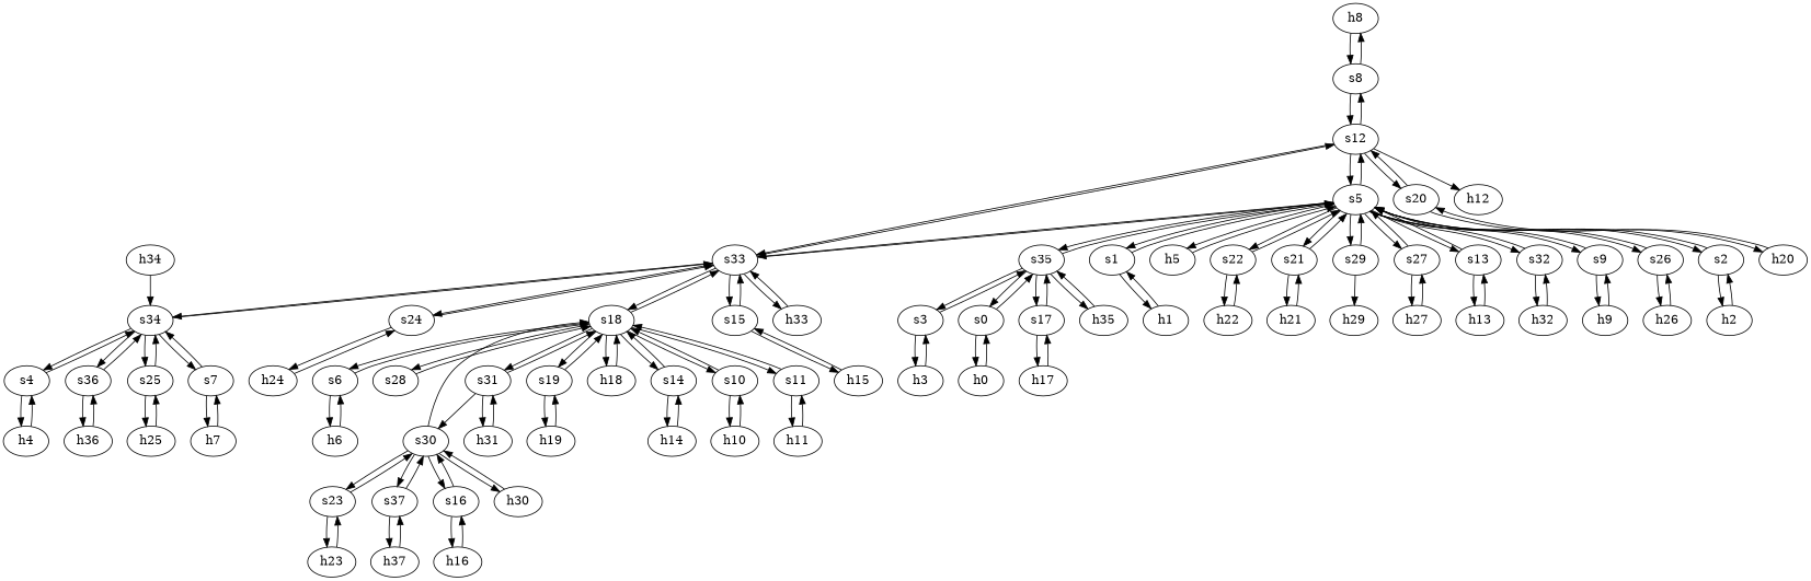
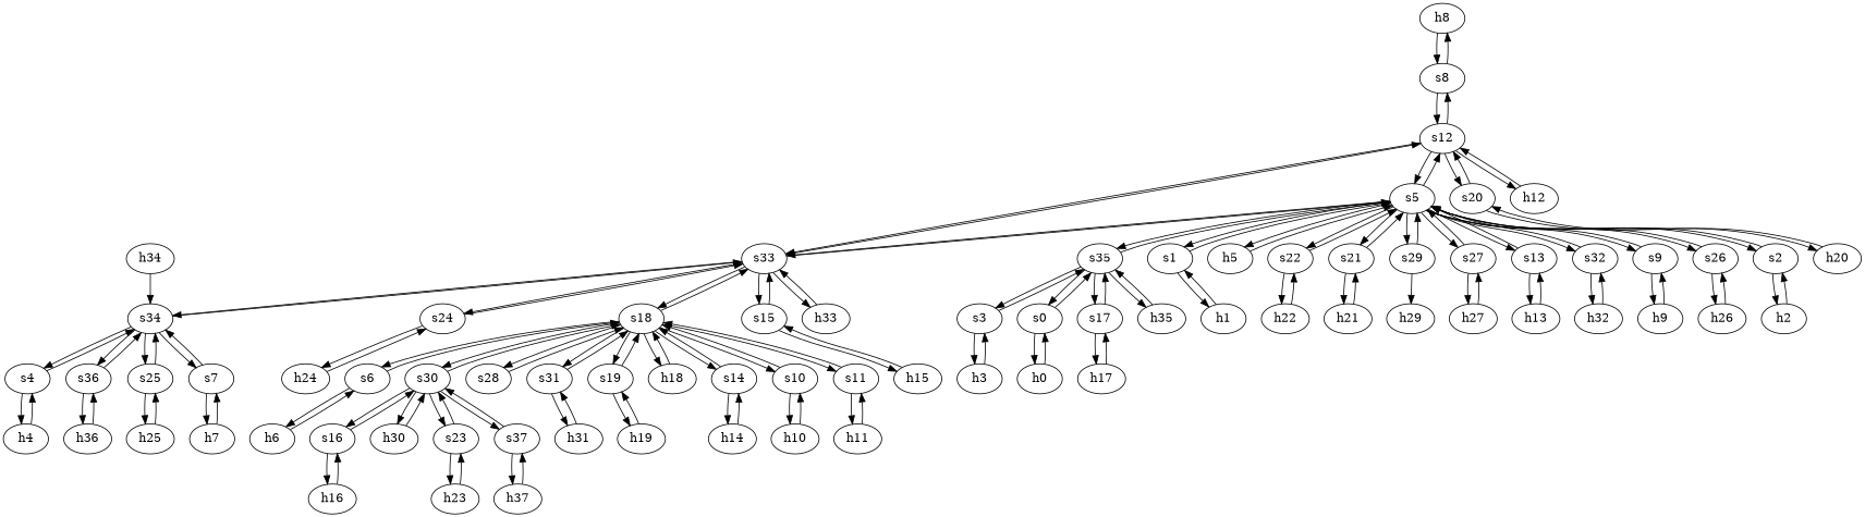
  strict digraph {
    node [type=switch]
    edge [capacity="1Gbps" cost=1 dst_port=1 src_port=1]
    h8 [ip="111.0.8.8" mac="00:00:00:00:8:8" type=host]
    s8
    s12
    s5
    s33
    s20
    h12 [ip="111.0.12.12" mac="00:00:00:00:12:12" type=host]
    h9 [ip="111.0.9.9" mac="00:00:00:00:9:9" type=host]
    s9
    s26
    s2
    s35
    s1
    h5 [ip="111.0.5.5" mac="00:00:00:00:5:5" type=host]
    s22
    s21
    s29
    s27
    s13
    s32
    h26 [ip="111.0.26.26" mac="00:00:00:00:26:26" type=host]
    h2 [ip="111.0.2.2" mac="00:00:00:00:2:2" type=host]
    h3 [ip="111.0.3.3" mac="00:00:00:00:3:3" type=host]
    s3
    s0
    s17
    h35 [ip="111.0.35.35" mac="00:00:00:00:35:35" type=host]
    h0 [ip="111.0.0.0" mac="00:00:00:00:0:0" type=host]
    h1 [ip="111.0.1.1" mac="00:00:00:00:1:1" type=host]
    h6 [ip="111.0.6.6" mac="00:00:00:00:6:6" type=host]
    s6
    s18
    s30
    s28
    s31
    s19
    h18 [ip="111.0.18.18" mac="00:00:00:00:18:18" type=host]
    s14
    s10
    s11
    h7 [ip="111.0.7.7" mac="00:00:00:00:7:7" type=host]
    s7
    s34
    s4
    s36
    s25
    h4 [ip="111.0.4.4" mac="00:00:00:00:4:4" type=host]
    h22 [ip="111.0.22.22" mac="00:00:00:00:22:22" type=host]
    h21 [ip="111.0.21.21" mac="00:00:00:00:21:21" type=host]
    h29 [ip="111.0.29.29" mac="00:00:00:00:29:29" type=host]
    s15
    h33 [ip="111.0.33.33" mac="00:00:00:00:33:33" type=host]
    s24
    h27 [ip="111.0.27.27" mac="00:00:00:00:27:27" type=host]
    h13 [ip="111.0.13.13" mac="00:00:00:00:13:13" type=host]
    h32 [ip="111.0.32.32" mac="00:00:00:00:32:32" type=host]
    h23 [ip="111.0.23.23" mac="00:00:00:00:23:23" type=host]
    s23
    s37
    s16
    h30 [ip="111.0.30.30" mac="00:00:00:00:30:30" type=host]
    h20 [ip="111.0.20.20" mac="00:00:00:00:20:20" type=host]
    h17 [ip="111.0.17.17" mac="00:00:00:00:17:17" type=host]
    h36 [ip="111.0.36.36" mac="00:00:00:00:36:36" type=host]
    h34 [ip="111.0.34.34" mac="00:00:00:00:34:34" type=host]
    h25 [ip="111.0.25.25" mac="00:00:00:00:25:25" type=host]
    h31 [ip="111.0.31.31" mac="00:00:00:00:31:31" type=host]
    h19 [ip="111.0.19.19" mac="00:00:00:00:19:19" type=host]
    h14 [ip="111.0.14.14" mac="00:00:00:00:14:14" type=host]
    h10 [ip="111.0.10.10" mac="00:00:00:00:10:10" type=host]
    h11 [ip="111.0.11.11" mac="00:00:00:00:11:11" type=host]
    h15 [ip="111.0.15.15" mac="00:00:00:00:15:15" type=host]
    h24 [ip="111.0.24.24" mac="00:00:00:00:24:24" type=host]
    h37 [ip="111.0.37.37" mac="00:00:00:00:37:37" type=host]
    h16 [ip="111.0.16.16" mac="00:00:00:00:16:16" type=host]
    h8 -> s8
    s8 -> h8
    s8 -> s12 [dst_port=3 src_port=2]
    s12 -> s8 [dst_port=2 src_port=3]
    s12 -> s5 [dst_port=8 src_port=2]
    s12 -> s33 [dst_port=3 src_port=4]
    s12 -> s20 [dst_port=2 src_port=5]
    s12 -> h12
    s5 -> s12 [dst_port=2 src_port=8]
    s5 -> s33 [dst_port=2 src_port=6]
    s5 -> s9 [dst_port=2 src_port=7]
    s5 -> s26 [dst_port=2 src_port=12]
    s5 -> s2 [dst_port=2 src_port=3]
    s5 -> s35 [dst_port=4 src_port=5]
    s5 -> s1 [dst_port=2 src_port=2]
    s5 -> h5
    s5 -> s22 [dst_port=2 src_port=11]
    s5 -> s21 [dst_port=2 src_port=10]
    s5 -> s29 [dst_port=2 src_port=14]
    s5 -> s27 [dst_port=2 src_port=13]
    s5 -> s13 [dst_port=2 src_port=9]
    s5 -> s32 [dst_port=2 src_port=4]
    s33 -> s12 [dst_port=4 src_port=3]
    s33 -> s5 [dst_port=6 src_port=2]
    s33 -> s18 [dst_port=6 src_port=5]
    s33 -> s34 [dst_port=6 src_port=7]
    s33 -> s15 [dst_port=2 src_port=4]
    s33 -> h33
    s33 -> s24 [dst_port=2 src_port=6]
    s20 -> s12 [dst_port=5 src_port=2]
    s20 -> h20
+   h12 -> s12
    h9 -> s9
    s9 -> s5 [dst_port=7 src_port=2]
    s9 -> h9
    s26 -> s5 [dst_port=12 src_port=2]
    s26 -> h26
    s2 -> s5 [dst_port=3 src_port=2]
    s2 -> h2
    s35 -> s5 [dst_port=5 src_port=4]
    s35 -> s3 [dst_port=2 src_port=3]
    s35 -> s0 [dst_port=2 src_port=2]
    s35 -> s17 [dst_port=2 src_port=5]
    s35 -> h35
    s1 -> s5 [dst_port=2 src_port=2]
    s1 -> h1
    h5 -> s5
    s22 -> s5 [dst_port=11 src_port=2]
    s22 -> h22
    s21 -> s5 [dst_port=10 src_port=2]
    s21 -> h21
    s29 -> s5 [dst_port=14 src_port=2]
    s29 -> h29
    s27 -> s5 [dst_port=13 src_port=2]
    s27 -> h27
    s13 -> s5 [dst_port=9 src_port=2]
    s13 -> h13
    s32 -> s5 [dst_port=4 src_port=2]
    s32 -> h32
    h26 -> s26
    h2 -> s2
    h3 -> s3
    s3 -> s35 [dst_port=3 src_port=2]
    s3 -> h3
    s0 -> s35 [dst_port=2 src_port=2]
    s0 -> h0
    s17 -> s35 [dst_port=5 src_port=2]
    s17 -> h17
    h35 -> s35
    h0 -> s0
    h1 -> s1
    h6 -> s6
    s6 -> h6
    s6 -> s18 [dst_port=2 src_port=2]
    s18 -> s33 [dst_port=5 src_port=6]
    s18 -> s6 [dst_port=2 src_port=2]
-   s31 -> s30 [dst_port=3 src_port=9]
+   s18 -> s30 [dst_port=3 src_port=9]
    s18 -> s28 [dst_port=2 src_port=8]
    s18 -> s31 [dst_port=2 src_port=10]
    s18 -> s19 [dst_port=2 src_port=7]
    s18 -> h18
    s18 -> s14 [dst_port=2 src_port=5]
    s18 -> s10 [dst_port=2 src_port=3]
    s18 -> s11 [dst_port=2 src_port=4]
    s30 -> s18 [dst_port=9 src_port=3]
    s30 -> s23 [dst_port=2 src_port=4]
    s30 -> s37 [dst_port=2 src_port=5]
    s30 -> s16 [dst_port=2 src_port=2]
    s30 -> h30
    s28 -> s18 [dst_port=8 src_port=2]
    s31 -> s18 [dst_port=10 src_port=2]
    s31 -> h31
    s19 -> s18 [dst_port=7 src_port=2]
    s19 -> h19
    h18 -> s18
    s14 -> s18 [dst_port=5 src_port=2]
    s14 -> h14
    s10 -> s18 [dst_port=3 src_port=2]
    s10 -> h10
    s11 -> s18 [dst_port=4 src_port=2]
    s11 -> h11
    h7 -> s7
    s7 -> h7
    s7 -> s34 [dst_port=3 src_port=2]
    s34 -> s33 [dst_port=7 src_port=6]
    s34 -> s7 [dst_port=2 src_port=3]
    s34 -> s4 [dst_port=2 src_port=2]
    s34 -> s36 [dst_port=2 src_port=7]
    s34 -> s25 [dst_port=3 src_port=5]
    s4 -> s34 [dst_port=2 src_port=2]
    s4 -> h4
    s36 -> s34 [dst_port=7 src_port=2]
    s36 -> h36
    s25 -> s34 [dst_port=5 src_port=3]
    s25 -> h25
    h4 -> s4
    h22 -> s22
    h21 -> s21
    s15 -> s33 [dst_port=4 src_port=2]
    s15 -> h15
    h33 -> s33
    s24 -> s33 [dst_port=6 src_port=2]
    s24 -> h24
    h27 -> s27
    h13 -> s13
    h32 -> s32
    h23 -> s23
    s23 -> s30 [dst_port=4 src_port=2]
    s23 -> h23
    s37 -> s30 [dst_port=5 src_port=2]
    s37 -> h37
    s16 -> s30 [dst_port=2 src_port=2]
    s16 -> h16
    h30 -> s30
    h20 -> s20
    h17 -> s17
    h36 -> s36
    h34 -> s34
    h25 -> s25
    h31 -> s31
    h19 -> s19
    h14 -> s14
    h10 -> s10
    h11 -> s11
    h15 -> s15
    h24 -> s24
    h37 -> s37
    h16 -> s16
  }
